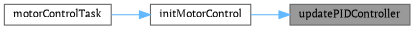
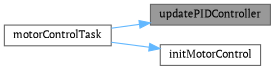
  digraph {
    fontname="PT Serif"
    rankdir=RL
    node [color=grey40 fillcolor=white fontname="PT Serif" fontsize=10 shape=box style=filled]
    edge [color=steelblue1 dir=back fontname="PT Serif" fontsize=10 labelfontname=Helvetica labelfontsize=10 style=solid]
    n1 [color=gray40 fillcolor=grey60 fontcolor=black height=0.2 label=updatePIDController width=0.4]
    n2 [height=0.2 label=motorControlTask width=0.4]
    n3 [height=0.2 label=initMotorControl width=0.4]
-   n1 -> n3
+   n1 -> n2
    n3 -> n2
  }
